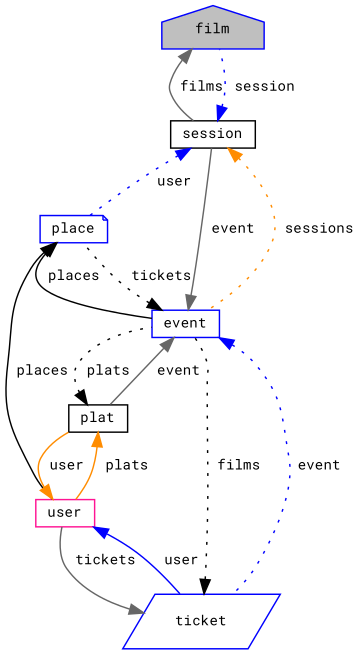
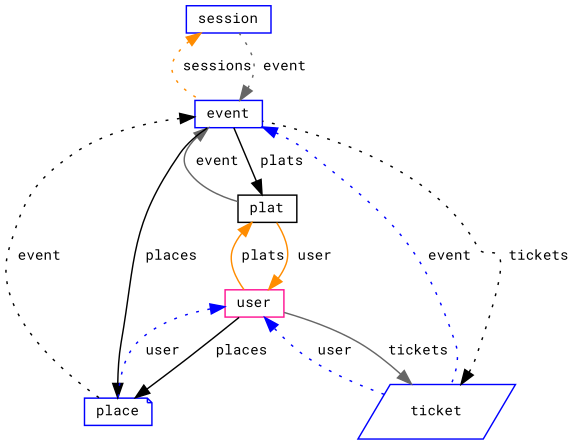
  digraph {
    fontname="Roboto Mono"
    node [color=blue fillcolor=white fontname="Roboto Mono" fontsize=10 shape=box style=filled]
    edge [color=black dir=back fontname="Roboto Mono" fontsize=10 labelfontname=Helvetica labelfontsize=10 style=solid]
-   n1 [fillcolor=grey75 fontcolor=black height=0.2 label=film shape=house width=0.4]
-   n2 [color=black height=0.2 label=session width=0.4]
+   n2 [height=0.2 label=session width=0.4]
    n3 [height=0.2 label=event width=0.4]
    n4 [height=0.2 label=place shape=note width=0.4]
    n5 [height=0.2 label=ticket shape=parallelogram width=0.4]
    n6 [color=black height=0.2 label=plat width=0.4]
    n7 [color=deeppink height=0.2 label=user width=0.4]
-   n1 -> n2 [color=gray40 label=" films"]
-   n2 -> n1 [color=blue label=" session" style=dotted]
    n2 -> n3 [color=darkorange label=" sessions" style=dotted]
-   n3 -> n2 [color=gray40 label=" event"]
-   n3 -> n4 [label=" tickets" style=dotted]
+   n3 -> n2 [color=gray40 label=" event" style=dotted]
+   n3 -> n4 [label=" event" style=dotted]
    n3 -> n5 [color=blue label=" event" style=dotted]
    n3 -> n6 [color=gray40 label=" event"]
    n4 -> n3 [label=" places"]
    n4 -> n7 [label=" places"]
-   n5 -> n3 [label=" films" style=dotted]
+   n5 -> n3 [label=" tickets" style=dotted]
    n5 -> n7 [color=gray40 label=" tickets"]
-   n6 -> n3 [label=" plats" style=dotted]
+   n6 -> n3 [label=" plats"]
    n6 -> n7 [color=darkorange label=" plats"]
-   n2 -> n4 [color=blue label=" user" style=dotted]
-   n7 -> n5 [color=blue label=" user"]
+   n7 -> n4 [color=blue label=" user" style=dotted]
+   n7 -> n5 [color=blue label=" user" style=dotted]
    n7 -> n6 [color=darkorange label=" user"]
  }
